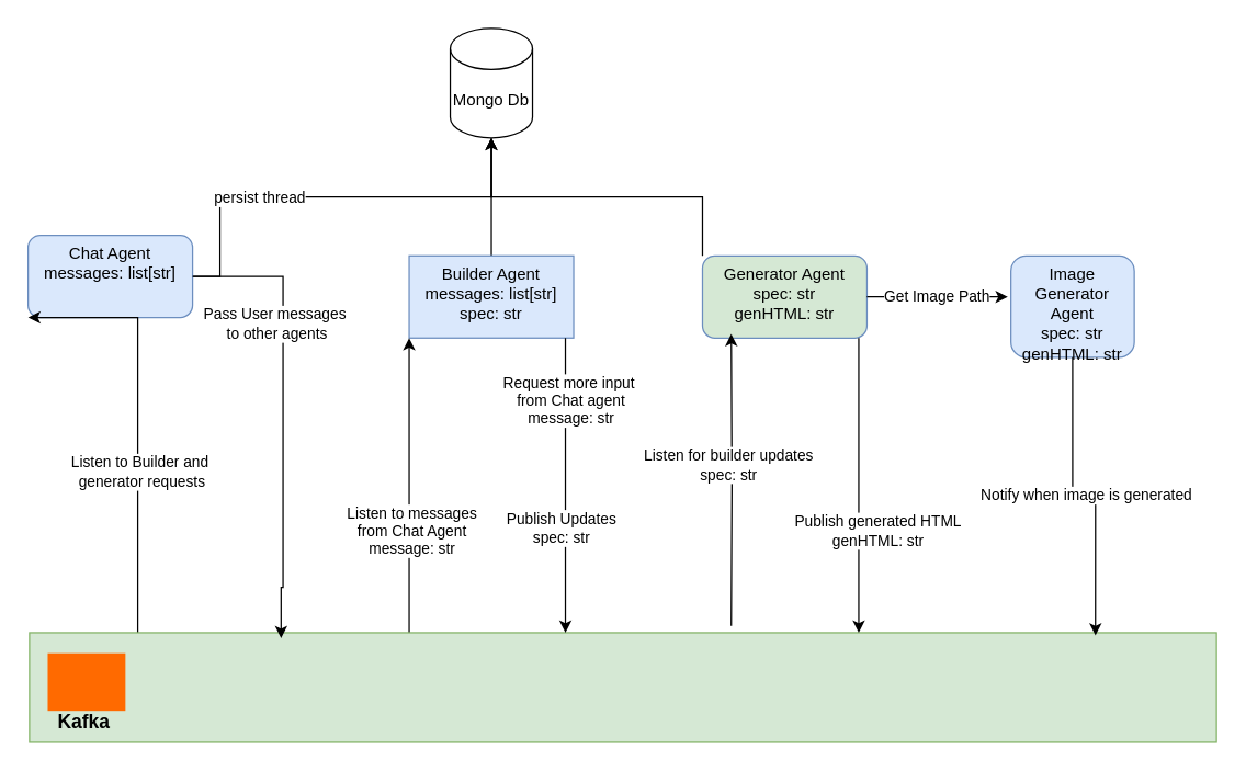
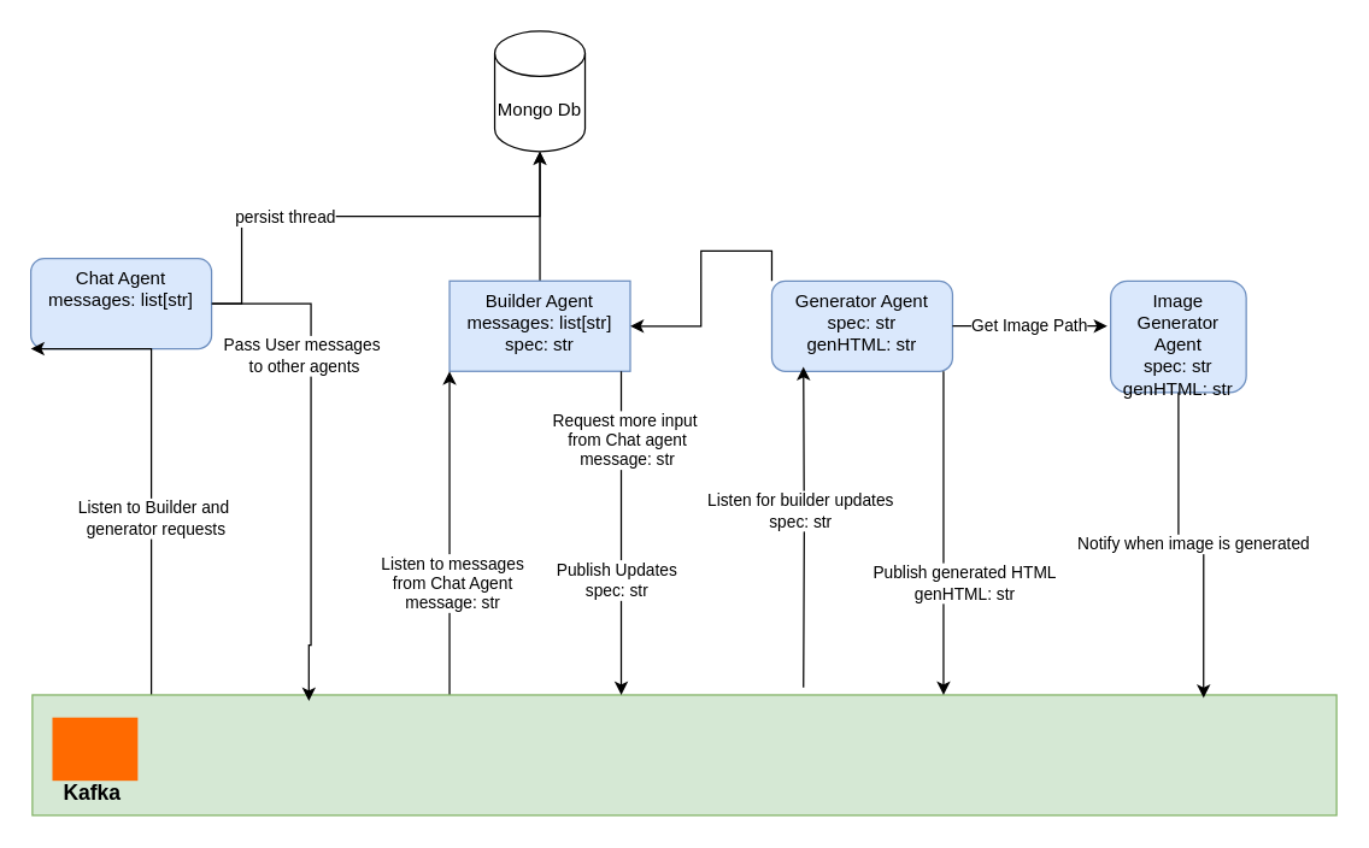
  <mxCell id="0" />
  <mxCell id="1" parent="0" />
  <mxCell id="2" style="edgeStyle=orthogonalEdgeStyle;rounded=0;orthogonalLoop=1;jettySize=auto;html=1;entryX=0.5;entryY=1;entryDx=0;entryDy=0;entryPerimeter=0;" edge="1" parent="1" source="4" target="25"><mxGeometry relative="1" as="geometry"><mxPoint x="256" y="83" as="targetPoint" /><Array as="points"><mxPoint x="160" y="143" /><mxPoint x="358" y="143" /></Array></mxGeometry></mxCell>
  <mxCell id="3" value="persist thread" style="edgeLabel;html=1;align=center;verticalAlign=middle;resizable=0;points=[];" vertex="1" connectable="0" parent="2"><mxGeometry x="-0.338" relative="1" as="geometry"><mxPoint as="offset" /></mxGeometry></mxCell>
  <mxCell id="4" value="Chat Agent&lt;div&gt;messages: list[str]&lt;/div&gt;" style="rounded=1;whiteSpace=wrap;html=1;fillColor=#dae8fc;strokeColor=#6c8ebf;verticalAlign=top;" vertex="1" parent="1"><mxGeometry x="20" y="171" width="120" height="60" as="geometry" /></mxCell>
  <mxCell id="5" style="edgeStyle=orthogonalEdgeStyle;rounded=0;orthogonalLoop=1;jettySize=auto;html=1;entryX=0.5;entryY=1;entryDx=0;entryDy=0;entryPerimeter=0;endArrow=open;" edge="1" parent="1" source="6" target="25"><mxGeometry relative="1" as="geometry"><mxPoint x="368" y="102" as="targetPoint" /></mxGeometry></mxCell>
  <mxCell id="6" value="Builder Agent&lt;div&gt;messages: list[str]&lt;/div&gt;&lt;div&gt;spec: str&lt;/div&gt;" style="whiteSpace=wrap;html=1;fillColor=#dae8fc;strokeColor=#6c8ebf;verticalAlign=top;rounded=0;" vertex="1" parent="1"><mxGeometry x="298" y="186" width="120" height="60" as="geometry" /></mxCell>
- <mxCell id="7" style="edgeStyle=orthogonalEdgeStyle;rounded=0;orthogonalLoop=1;jettySize=auto;html=1;exitX=0;exitY=0;exitDx=0;exitDy=0;" edge="1" parent="1" source="8" target="25"><mxGeometry relative="1" as="geometry" /></mxCell>
- <mxCell id="8" value="Generator Agent&lt;div&gt;spec: str&lt;/div&gt;&lt;div&gt;genHTML: str&lt;/div&gt;" style="rounded=1;whiteSpace=wrap;html=1;fillColor=#d5e8d4;strokeColor=#6c8ebf;verticalAlign=top;" vertex="1" parent="1"><mxGeometry x="512" y="186" width="120" height="60" as="geometry" /></mxCell>
+ <mxCell id="7" style="edgeStyle=orthogonalEdgeStyle;rounded=0;orthogonalLoop=1;jettySize=auto;html=1;exitX=0;exitY=0;exitDx=0;exitDy=0;" edge="1" parent="1" source="8" target="6"><mxGeometry relative="1" as="geometry" /></mxCell>
+ <mxCell id="8" value="Generator Agent&lt;div&gt;spec: str&lt;/div&gt;&lt;div&gt;genHTML: str&lt;/div&gt;" style="rounded=1;whiteSpace=wrap;html=1;fillColor=#dae8fc;strokeColor=#6c8ebf;verticalAlign=top;" vertex="1" parent="1"><mxGeometry x="512" y="186" width="120" height="60" as="geometry" /></mxCell>
  <mxCell id="9" style="edgeStyle=orthogonalEdgeStyle;rounded=0;orthogonalLoop=1;jettySize=auto;html=1;entryX=0;entryY=1;entryDx=0;entryDy=0;exitX=0.119;exitY=0.038;exitDx=0;exitDy=0;exitPerimeter=0;" edge="1" parent="1" source="13" target="4"><mxGeometry relative="1" as="geometry"><mxPoint x="100" y="413" as="sourcePoint" /><Array as="points"><mxPoint x="100" y="464" /></Array></mxGeometry></mxCell>
  <mxCell id="10" value="Listen to Builder and&amp;nbsp;&lt;div&gt;generator requests&lt;/div&gt;" style="edgeLabel;html=1;align=center;verticalAlign=middle;resizable=0;points=[];" vertex="1" connectable="0" parent="9"><mxGeometry x="-0.137" y="-2" relative="1" as="geometry"><mxPoint as="offset" /></mxGeometry></mxCell>
  <mxCell id="11" style="edgeStyle=orthogonalEdgeStyle;rounded=0;orthogonalLoop=1;jettySize=auto;html=1;entryX=0;entryY=1;entryDx=0;entryDy=0;" edge="1" parent="1" source="13" target="6"><mxGeometry relative="1" as="geometry"><Array as="points"><mxPoint x="298" y="409" /><mxPoint x="298" y="409" /></Array></mxGeometry></mxCell>
  <mxCell id="12" value="Listen to messages&lt;div&gt;from Chat Agent&lt;/div&gt;&lt;div&gt;message: str&lt;/div&gt;" style="edgeLabel;html=1;align=center;verticalAlign=middle;resizable=0;points=[];" vertex="1" connectable="0" parent="11"><mxGeometry x="-0.302" y="-1" relative="1" as="geometry"><mxPoint as="offset" /></mxGeometry></mxCell>
  <mxCell id="13" value="" style="rounded=0;whiteSpace=wrap;html=1;fillColor=#d5e8d4;strokeColor=#82b366;" vertex="1" parent="1"><mxGeometry x="21" y="461" width="866" height="80" as="geometry" /></mxCell>
  <mxCell id="14" value="" style="points=[];aspect=fixed;html=1;align=center;shadow=0;dashed=0;fillColor=#FF6A00;strokeColor=none;shape=mxgraph.alibaba_cloud.kafka;" vertex="1" parent="1"><mxGeometry x="34.3" y="476" width="56.7" height="42" as="geometry" /></mxCell>
  <mxCell id="15" value="Kafka" style="text;html=1;align=center;verticalAlign=middle;whiteSpace=wrap;rounded=0;fontStyle=1;fontSize=14;" vertex="1" parent="1"><mxGeometry x="31" y="511" width="60" height="30" as="geometry" /></mxCell>
  <mxCell id="16" style="edgeStyle=orthogonalEdgeStyle;rounded=0;orthogonalLoop=1;jettySize=auto;html=1;entryX=0.212;entryY=0.05;entryDx=0;entryDy=0;entryPerimeter=0;" edge="1" parent="1" source="4" target="13"><mxGeometry relative="1" as="geometry"><mxPoint x="206" y="450" as="targetPoint" /><Array as="points"><mxPoint x="206" y="428" /><mxPoint x="205" y="428" /></Array></mxGeometry></mxCell>
  <mxCell id="17" value="Pass User messages&lt;div&gt;&amp;nbsp;to other agents&lt;/div&gt;" style="edgeLabel;html=1;align=center;verticalAlign=middle;resizable=0;points=[];" vertex="1" connectable="0" parent="16"><mxGeometry x="-0.235" y="3" relative="1" as="geometry"><mxPoint x="-10" y="-27" as="offset" /></mxGeometry></mxCell>
  <mxCell id="18" style="edgeStyle=orthogonalEdgeStyle;rounded=0;orthogonalLoop=1;jettySize=auto;html=1;" edge="1" parent="1" source="6" target="13"><mxGeometry relative="1" as="geometry"><Array as="points"><mxPoint x="412" y="411" /><mxPoint x="412" y="411" /></Array></mxGeometry></mxCell>
  <mxCell id="19" value="Request more input&amp;nbsp;&lt;div&gt;from Chat agent&lt;/div&gt;&lt;div&gt;message: str&lt;/div&gt;" style="edgeLabel;html=1;align=center;verticalAlign=middle;resizable=0;points=[];" vertex="1" connectable="0" parent="18"><mxGeometry x="-0.183" y="1" relative="1" as="geometry"><mxPoint x="2" y="-43" as="offset" /></mxGeometry></mxCell>
  <mxCell id="20" value="Publish Updates&lt;div&gt;spec: str&lt;/div&gt;" style="edgeLabel;html=1;align=center;verticalAlign=middle;resizable=0;points=[];" vertex="1" connectable="0" parent="18"><mxGeometry x="0.281" y="-4" relative="1" as="geometry"><mxPoint as="offset" /></mxGeometry></mxCell>
  <mxCell id="21" style="edgeStyle=orthogonalEdgeStyle;rounded=0;orthogonalLoop=1;jettySize=auto;html=1;" edge="1" parent="1" source="8" target="13"><mxGeometry relative="1" as="geometry"><Array as="points"><mxPoint x="626" y="407" /><mxPoint x="626" y="407" /></Array></mxGeometry></mxCell>
  <mxCell id="22" value="Publish generated HTML&lt;div&gt;genHTML: str&lt;/div&gt;" style="edgeLabel;html=1;align=center;verticalAlign=middle;resizable=0;points=[];" vertex="1" connectable="0" parent="21"><mxGeometry x="-0.071" y="1" relative="1" as="geometry"><mxPoint x="12" y="40" as="offset" /></mxGeometry></mxCell>
  <mxCell id="23" style="edgeStyle=orthogonalEdgeStyle;rounded=0;orthogonalLoop=1;jettySize=auto;html=1;entryX=0.175;entryY=0.95;entryDx=0;entryDy=0;entryPerimeter=0;" edge="1" parent="1" target="8"><mxGeometry relative="1" as="geometry"><mxPoint x="533" y="456" as="sourcePoint" /></mxGeometry></mxCell>
  <mxCell id="24" value="Listen for builder updates&lt;div&gt;spec: str&lt;/div&gt;" style="edgeLabel;html=1;align=center;verticalAlign=middle;resizable=0;points=[];" vertex="1" connectable="0" parent="23"><mxGeometry x="0.108" y="3" relative="1" as="geometry"><mxPoint as="offset" /></mxGeometry></mxCell>
  <mxCell id="25" value="Mongo Db" style="shape=cylinder3;whiteSpace=wrap;html=1;boundedLbl=1;backgroundOutline=1;size=15;" vertex="1" parent="1"><mxGeometry x="328" y="20" width="60" height="80" as="geometry" /></mxCell>
  <mxCell id="26" value="Image Generator Agent&lt;div&gt;spec: str&lt;/div&gt;&lt;div&gt;genHTML: str&lt;/div&gt;" style="rounded=1;whiteSpace=wrap;html=1;fillColor=#dae8fc;strokeColor=#6c8ebf;verticalAlign=top;" vertex="1" parent="1"><mxGeometry x="737" y="186" width="90" height="74" as="geometry" /></mxCell>
  <mxCell id="27" value="Get Image Path" style="edgeStyle=orthogonalEdgeStyle;rounded=0;orthogonalLoop=1;jettySize=auto;html=1;entryX=-0.025;entryY=0.405;entryDx=0;entryDy=0;entryPerimeter=0;" edge="1" parent="1" source="8" target="26"><mxGeometry relative="1" as="geometry" /></mxCell>
  <mxCell id="28" value="Notify when image is generated" style="edgeStyle=orthogonalEdgeStyle;rounded=0;orthogonalLoop=1;jettySize=auto;html=1;entryX=0.898;entryY=0.025;entryDx=0;entryDy=0;entryPerimeter=0;" edge="1" parent="1" source="26" target="13"><mxGeometry relative="1" as="geometry" /></mxCell>
